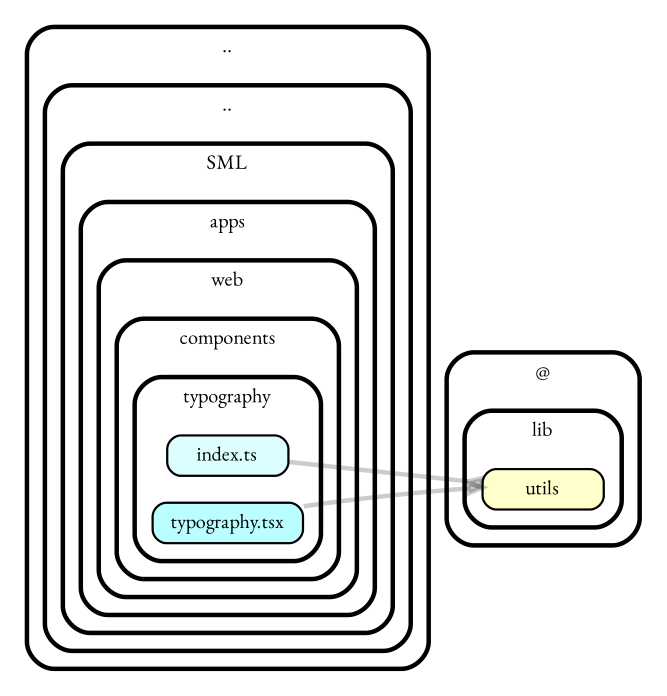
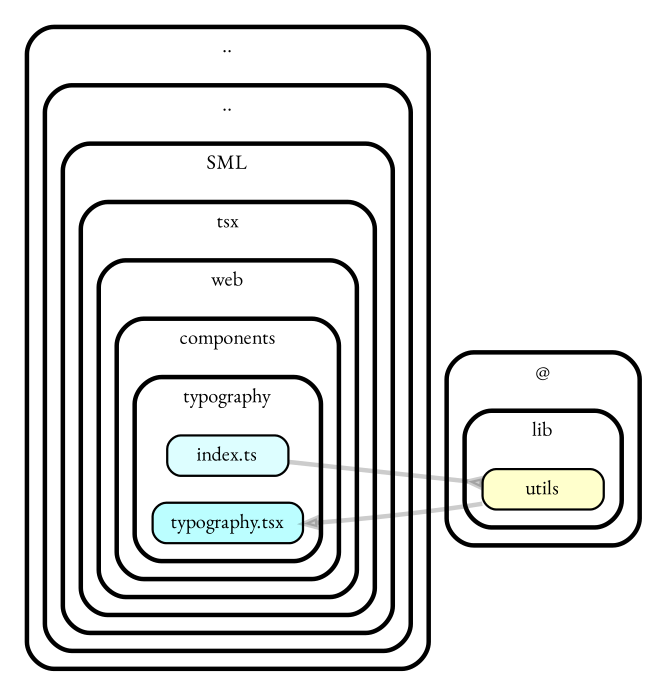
  strict digraph {
    compound=true
    fillcolor="#ffffff"
    fontname="EB Garamond"
    fontsize=9
    nodesep=0.16
    rankdir=LR
    ranksep=0.18
    splines=true
    style="rounded,bold,filled"
    node [color=black fontcolor=black fontname="EB Garamond" fontsize=9 shape=box style="rounded, filled"]
    edge [arrowsize=0.6 color="#00000033" fontname="EB Garamond" fontsize=9 penwidth=2.0]
    n1 [fillcolor="#ddfeff" height=0.2 label=<index.ts>]
    n2 [fillcolor="#bbfeff" height=0.2 label=<typography.tsx>]
    n3 [fillcolor="#ffffcc" height=0.2 label=<utils>]
    subgraph cluster_1 {
      label=".."
      subgraph cluster_2 {
        label=".."
        subgraph cluster_3 {
          label=SML
          subgraph cluster_4 {
-           label=apps
+           label=tsx
            subgraph cluster_5 {
              label=web
              subgraph cluster_6 {
                label=components
                subgraph cluster_7 {
                  label=typography
                  n1
                  n2
                }
              }
            }
          }
        }
      }
    }
    subgraph cluster_8 {
      label="@"
      subgraph cluster_9 {
        label=lib
        n3
      }
    }
    n1 -> n3 [arrowhead=inv]
-   n2 -> n3 [arrowhead=normal]
+   n3 -> n2 [arrowhead=normal]
  }
